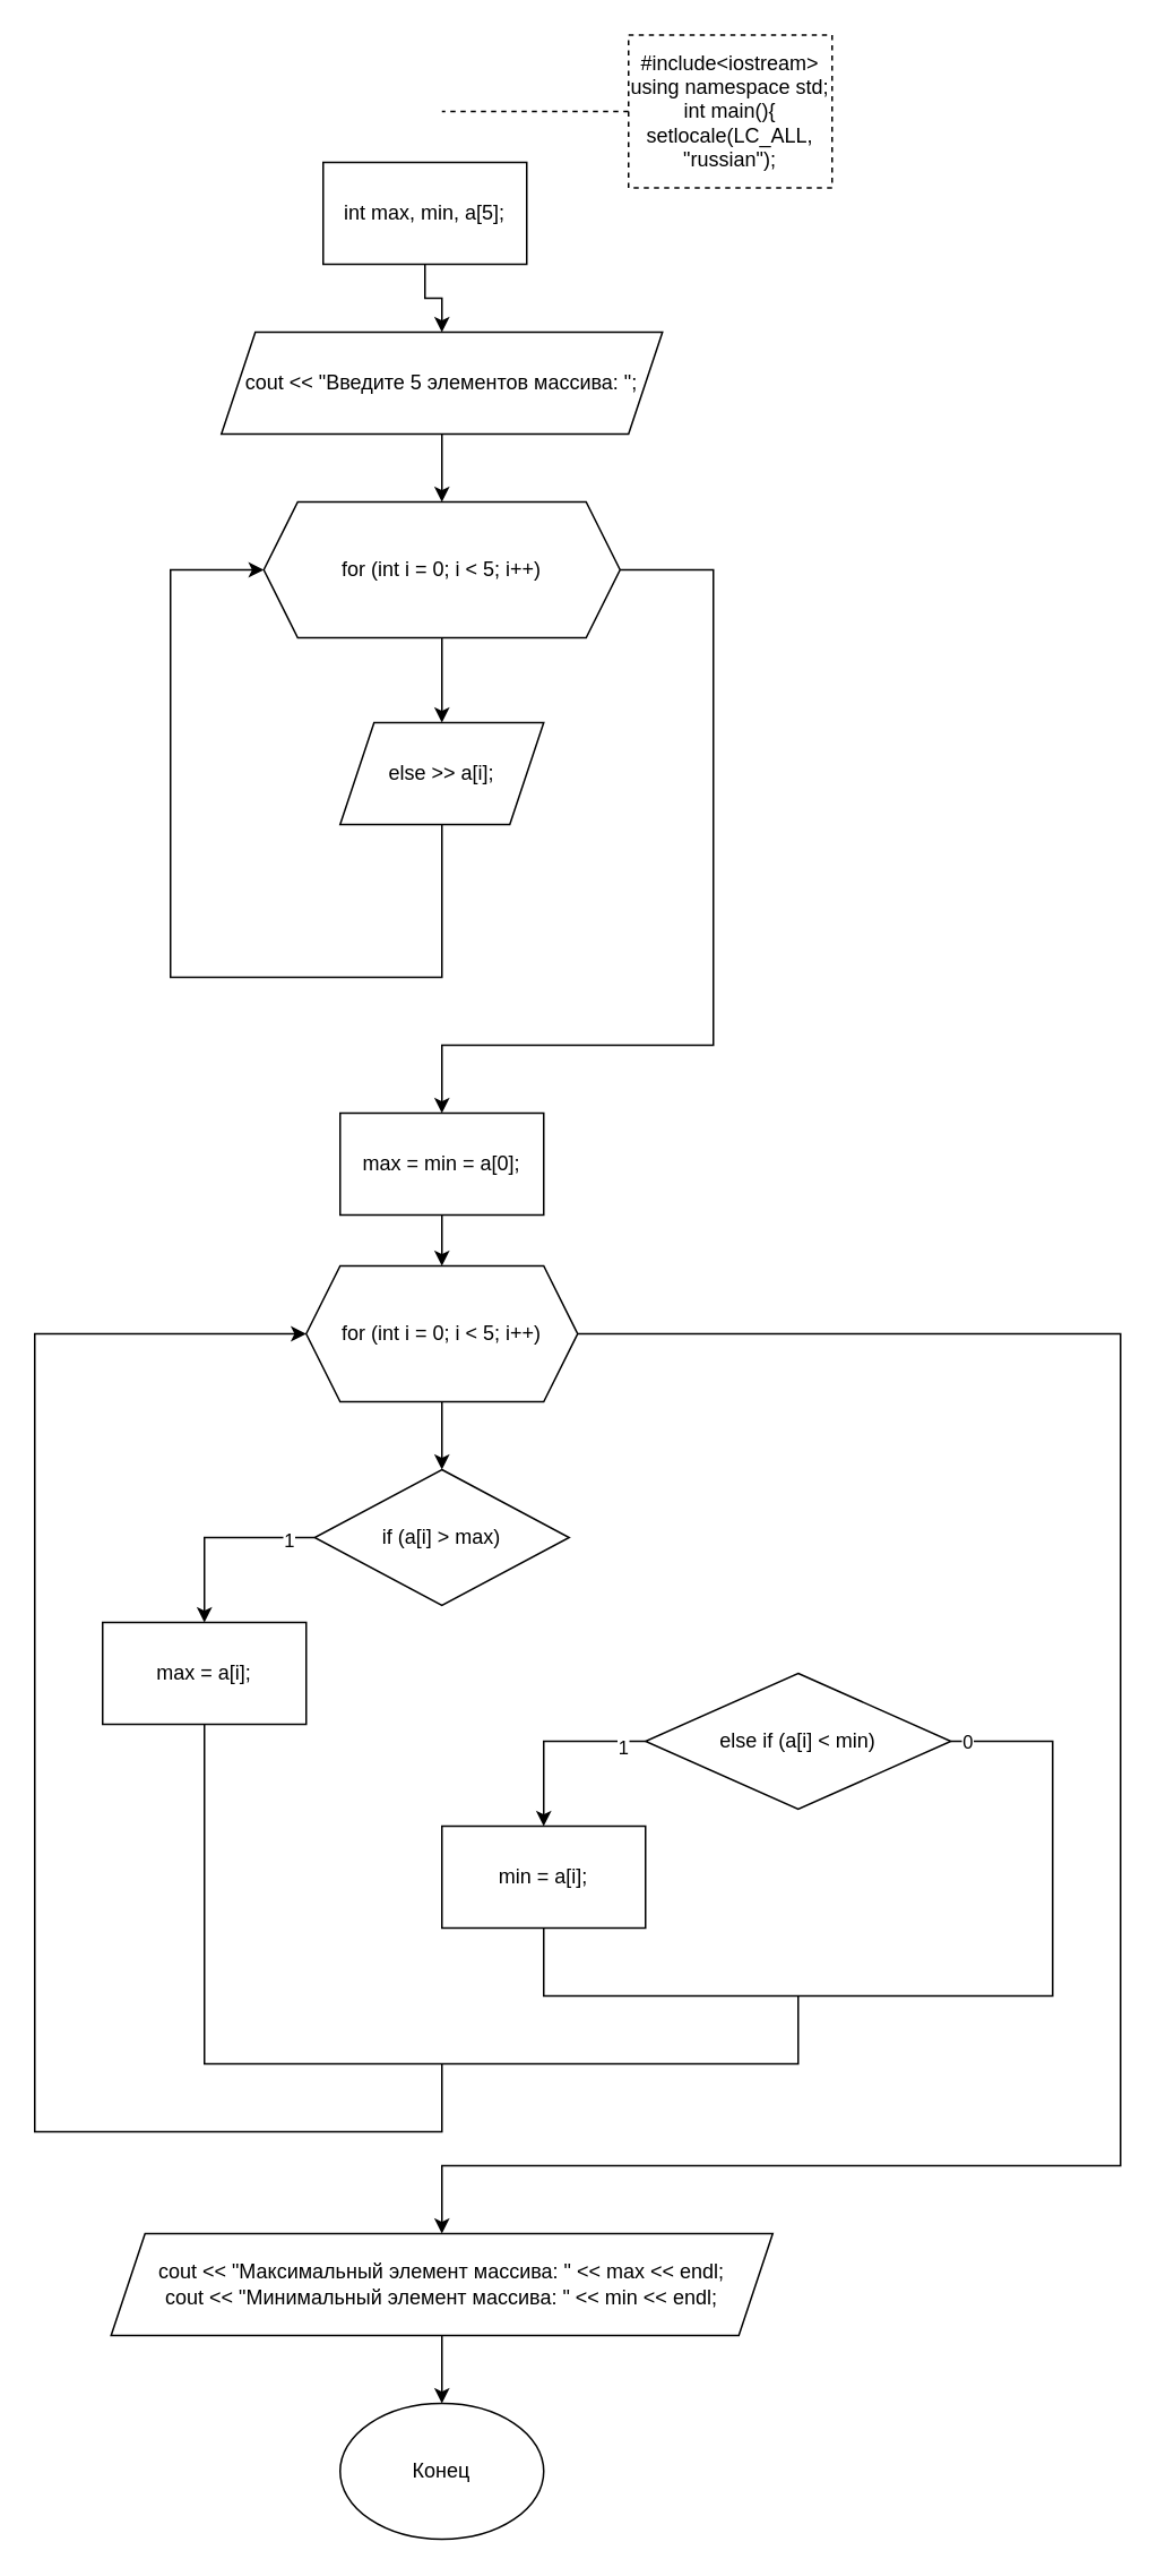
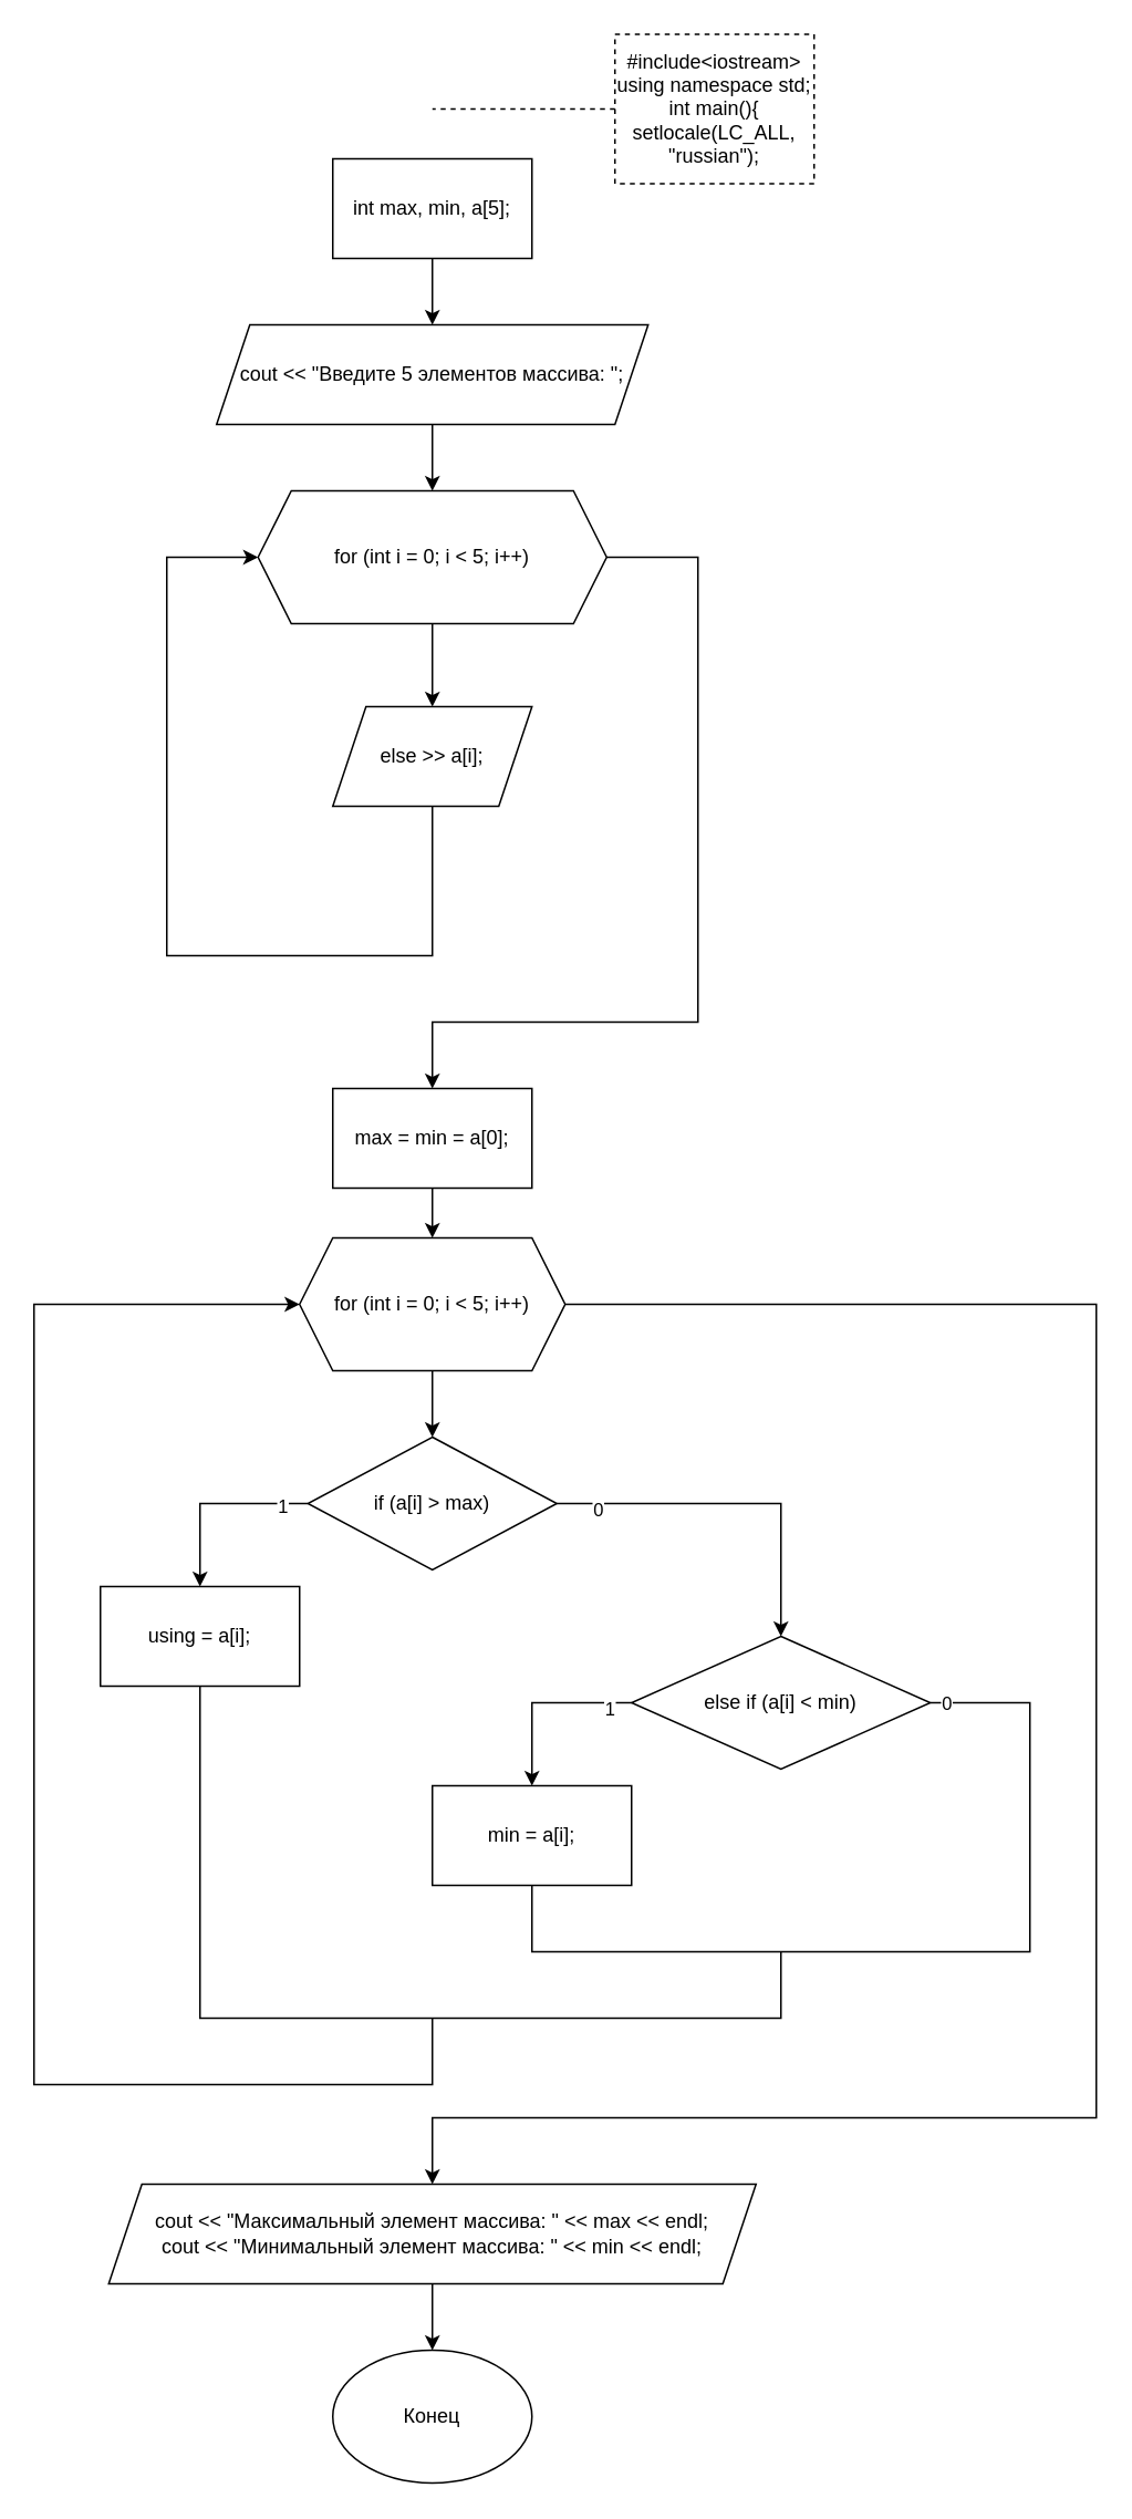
  <mxCell id="0" />
  <mxCell id="1" parent="0" />
  <mxCell id="2" value="" style="edgeStyle=orthogonalEdgeStyle;rounded=0;orthogonalLoop=1;jettySize=auto;html=1;" edge="1" parent="1" source="3" target="34"><mxGeometry relative="1" as="geometry" /></mxCell>
- <mxCell id="3" value="&lt;span&gt;&#09;&lt;/span&gt;int max, min, a[5];" style="rounded=0;whiteSpace=wrap;html=1;" vertex="1" parent="1"><mxGeometry x="190" y="95" width="120" height="60" as="geometry" /></mxCell>
+ <mxCell id="3" value="&lt;span&gt;&#09;&lt;/span&gt;int max, min, a[5];" style="rounded=0;whiteSpace=wrap;html=1;" vertex="1" parent="1"><mxGeometry x="200" y="95" width="120" height="60" as="geometry" /></mxCell>
  <mxCell id="4" value="&lt;div&gt;#include&amp;lt;iostream&amp;gt;&lt;/div&gt;&lt;div&gt;using namespace std;&lt;/div&gt;&lt;div&gt;int main(){&lt;/div&gt;&lt;div&gt;&lt;span&gt;&#09;&lt;/span&gt;setlocale(LC_ALL, &quot;russian&quot;);&lt;br&gt;&lt;/div&gt;" style="rounded=0;whiteSpace=wrap;html=1;dashed=1;" vertex="1" parent="1"><mxGeometry x="370" y="20" width="120" height="90" as="geometry" /></mxCell>
  <mxCell id="5" value="" style="endArrow=none;dashed=1;html=1;rounded=0;exitX=0;exitY=0.5;exitDx=0;exitDy=0;" edge="1" parent="1" source="4"><mxGeometry width="50" height="50" relative="1" as="geometry"><mxPoint x="250" y="385" as="sourcePoint" /><mxPoint x="260" y="65" as="targetPoint" /></mxGeometry></mxCell>
  <mxCell id="6" style="edgeStyle=orthogonalEdgeStyle;rounded=0;orthogonalLoop=1;jettySize=auto;html=1;" edge="1" parent="1" source="7"><mxGeometry relative="1" as="geometry"><mxPoint x="260" y="655" as="targetPoint" /><Array as="points"><mxPoint x="420" y="335" /><mxPoint x="420" y="615" /><mxPoint x="260" y="615" /></Array></mxGeometry></mxCell>
  <mxCell id="7" value="&lt;span&gt;&#09;&lt;/span&gt;for (int i = 0; i &amp;lt; 5; i++)" style="shape=hexagon;perimeter=hexagonPerimeter2;whiteSpace=wrap;html=1;fixedSize=1;rounded=0;" vertex="1" parent="1"><mxGeometry x="155" y="295" width="210" height="80" as="geometry" /></mxCell>
  <mxCell id="8" value="" style="edgeStyle=orthogonalEdgeStyle;rounded=0;orthogonalLoop=1;jettySize=auto;html=1;exitX=0.5;exitY=1;exitDx=0;exitDy=0;" edge="1" parent="1" source="7" target="10"><mxGeometry relative="1" as="geometry"><mxPoint x="260" y="475" as="sourcePoint" /></mxGeometry></mxCell>
  <mxCell id="9" style="edgeStyle=orthogonalEdgeStyle;rounded=0;orthogonalLoop=1;jettySize=auto;html=1;entryX=0;entryY=0.5;entryDx=0;entryDy=0;" edge="1" parent="1" source="10" target="7"><mxGeometry relative="1" as="geometry"><Array as="points"><mxPoint x="260" y="575" /><mxPoint x="100" y="575" /><mxPoint x="100" y="335" /></Array></mxGeometry></mxCell>
  <mxCell id="10" value="else &amp;gt;&amp;gt; a[i];" style="shape=parallelogram;perimeter=parallelogramPerimeter;whiteSpace=wrap;html=1;fixedSize=1;" vertex="1" parent="1"><mxGeometry x="200" y="425" width="120" height="60" as="geometry" /></mxCell>
  <mxCell id="11" value="" style="edgeStyle=orthogonalEdgeStyle;rounded=0;orthogonalLoop=1;jettySize=auto;html=1;" edge="1" parent="1" source="12" target="15"><mxGeometry relative="1" as="geometry" /></mxCell>
  <mxCell id="12" value="&lt;span&gt;&#09;&lt;/span&gt;max = min = a[0];" style="rounded=0;whiteSpace=wrap;html=1;" vertex="1" parent="1"><mxGeometry x="200" y="655" width="120" height="60" as="geometry" /></mxCell>
  <mxCell id="13" value="" style="edgeStyle=orthogonalEdgeStyle;rounded=0;orthogonalLoop=1;jettySize=auto;html=1;" edge="1" parent="1" source="15" target="20"><mxGeometry relative="1" as="geometry" /></mxCell>
  <mxCell id="14" value="" style="edgeStyle=orthogonalEdgeStyle;rounded=0;orthogonalLoop=1;jettySize=auto;html=1;entryX=0.5;entryY=0;entryDx=0;entryDy=0;" edge="1" parent="1" source="15" target="23"><mxGeometry relative="1" as="geometry"><Array as="points"><mxPoint x="660" y="785" /><mxPoint x="660" y="1275" /><mxPoint x="260" y="1275" /></Array></mxGeometry></mxCell>
  <mxCell id="15" value="&lt;span&gt;&#09;&lt;/span&gt;for (int i = 0; i &amp;lt; 5; i++)" style="shape=hexagon;perimeter=hexagonPerimeter2;whiteSpace=wrap;html=1;fixedSize=1;rounded=0;" vertex="1" parent="1"><mxGeometry x="180" y="745" width="160" height="80" as="geometry" /></mxCell>
  <mxCell id="16" style="edgeStyle=orthogonalEdgeStyle;rounded=0;orthogonalLoop=1;jettySize=auto;html=1;entryX=0.5;entryY=0;entryDx=0;entryDy=0;" edge="1" parent="1" source="20" target="21"><mxGeometry relative="1" as="geometry" /></mxCell>
  <mxCell id="17" value="1" style="edgeLabel;html=1;align=center;verticalAlign=middle;resizable=0;points=[];" vertex="1" connectable="0" parent="16"><mxGeometry x="-0.722" y="1" relative="1" as="geometry"><mxPoint as="offset" /></mxGeometry></mxCell>
+ <mxCell id="18" style="edgeStyle=orthogonalEdgeStyle;rounded=0;orthogonalLoop=1;jettySize=auto;html=1;entryX=0.5;entryY=0;entryDx=0;entryDy=0;" edge="1" parent="1" source="20" target="27"><mxGeometry relative="1" as="geometry" /></mxCell>
+ <mxCell id="19" value="0" style="edgeLabel;html=1;align=center;verticalAlign=middle;resizable=0;points=[];" vertex="1" connectable="0" parent="18"><mxGeometry x="-0.777" y="-3" relative="1" as="geometry"><mxPoint as="offset" /></mxGeometry></mxCell>
  <mxCell id="20" value="&lt;span&gt;&#09;&#09;&lt;/span&gt;if (a[i] &amp;gt; max)" style="rhombus;whiteSpace=wrap;html=1;rounded=0;" vertex="1" parent="1"><mxGeometry x="185" y="865" width="150" height="80" as="geometry" /></mxCell>
- <mxCell id="21" value="&lt;span&gt;&#09;&#09;&#09;&lt;/span&gt;max = a[i];" style="rounded=0;whiteSpace=wrap;html=1;align=center;" vertex="1" parent="1"><mxGeometry x="60" y="955" width="120" height="60" as="geometry" /></mxCell>
+ <mxCell id="21" value="&lt;span&gt;&#09;&#09;&#09;&lt;/span&gt;using = a[i];" style="rounded=0;whiteSpace=wrap;html=1;align=center;" vertex="1" parent="1"><mxGeometry x="60" y="955" width="120" height="60" as="geometry" /></mxCell>
  <mxCell id="22" value="" style="edgeStyle=orthogonalEdgeStyle;rounded=0;orthogonalLoop=1;jettySize=auto;html=1;" edge="1" parent="1" source="23" target="24"><mxGeometry relative="1" as="geometry" /></mxCell>
  <mxCell id="23" value="&lt;div&gt;&lt;span&gt;&#09;&lt;/span&gt;cout &amp;lt;&amp;lt; &quot;Максимальный элемент массива: &quot; &amp;lt;&amp;lt; max &amp;lt;&amp;lt; endl;&lt;/div&gt;&lt;div&gt;&lt;span&gt;&#09;&lt;/span&gt;cout &amp;lt;&amp;lt; &quot;Минимальный элемент массива: &quot; &amp;lt;&amp;lt; min &amp;lt;&amp;lt; endl;&lt;/div&gt;" style="shape=parallelogram;perimeter=parallelogramPerimeter;whiteSpace=wrap;html=1;fixedSize=1;rounded=0;" vertex="1" parent="1"><mxGeometry x="65" y="1315" width="390" height="60" as="geometry" /></mxCell>
  <mxCell id="24" value="Конец" style="ellipse;whiteSpace=wrap;html=1;" vertex="1" parent="1"><mxGeometry x="200" y="1415" width="120" height="80" as="geometry" /></mxCell>
  <mxCell id="25" style="edgeStyle=orthogonalEdgeStyle;rounded=0;orthogonalLoop=1;jettySize=auto;html=1;entryX=0.5;entryY=0;entryDx=0;entryDy=0;exitX=0;exitY=0.5;exitDx=0;exitDy=0;" edge="1" parent="1" source="27" target="28"><mxGeometry relative="1" as="geometry" /></mxCell>
  <mxCell id="26" value="1" style="edgeLabel;html=1;align=center;verticalAlign=middle;resizable=0;points=[];" vertex="1" connectable="0" parent="25"><mxGeometry x="-0.749" y="3" relative="1" as="geometry"><mxPoint as="offset" /></mxGeometry></mxCell>
  <mxCell id="27" value="&lt;span&gt;&#09;&#09;&lt;/span&gt;else if (a[i] &amp;lt; min)" style="rhombus;whiteSpace=wrap;html=1;align=center;" vertex="1" parent="1"><mxGeometry x="380" y="985" width="180" height="80" as="geometry" /></mxCell>
  <mxCell id="28" value="&lt;span&gt;&#09;&#09;&#09;&lt;/span&gt;min = a[i];" style="rounded=0;whiteSpace=wrap;html=1;align=center;" vertex="1" parent="1"><mxGeometry x="260" y="1075" width="120" height="60" as="geometry" /></mxCell>
  <mxCell id="29" value="" style="endArrow=none;html=1;rounded=0;exitX=0.5;exitY=1;exitDx=0;exitDy=0;entryX=1;entryY=0.5;entryDx=0;entryDy=0;" edge="1" parent="1" source="28" target="27"><mxGeometry width="50" height="50" relative="1" as="geometry"><mxPoint x="370" y="1115" as="sourcePoint" /><mxPoint x="420" y="1065" as="targetPoint" /><Array as="points"><mxPoint x="320" y="1175" /><mxPoint x="620" y="1175" /><mxPoint x="620" y="1025" /><mxPoint x="580" y="1025" /></Array></mxGeometry></mxCell>
  <mxCell id="30" value="0" style="edgeLabel;html=1;align=center;verticalAlign=middle;resizable=0;points=[];" vertex="1" connectable="0" parent="29"><mxGeometry x="0.968" relative="1" as="geometry"><mxPoint as="offset" /></mxGeometry></mxCell>
  <mxCell id="31" value="" style="endArrow=none;html=1;rounded=0;exitX=0.5;exitY=1;exitDx=0;exitDy=0;" edge="1" parent="1" source="21"><mxGeometry width="50" height="50" relative="1" as="geometry"><mxPoint x="360" y="1065" as="sourcePoint" /><mxPoint x="470" y="1175" as="targetPoint" /><Array as="points"><mxPoint x="120" y="1215" /><mxPoint x="470" y="1215" /></Array></mxGeometry></mxCell>
  <mxCell id="32" value="" style="endArrow=classic;html=1;rounded=0;entryX=0;entryY=0.5;entryDx=0;entryDy=0;" edge="1" parent="1" target="15"><mxGeometry width="50" height="50" relative="1" as="geometry"><mxPoint x="260" y="1215" as="sourcePoint" /><mxPoint x="470" y="965" as="targetPoint" /><Array as="points"><mxPoint x="260" y="1255" /><mxPoint x="20" y="1255" /><mxPoint x="20" y="785" /></Array></mxGeometry></mxCell>
  <mxCell id="33" value="" style="edgeStyle=orthogonalEdgeStyle;rounded=0;orthogonalLoop=1;jettySize=auto;html=1;" edge="1" parent="1" source="34" target="7"><mxGeometry relative="1" as="geometry" /></mxCell>
  <mxCell id="34" value="&lt;span&gt;&#09;&lt;/span&gt;cout &amp;lt;&amp;lt; &quot;Введите 5 элементов массива: &quot;;" style="shape=parallelogram;perimeter=parallelogramPerimeter;whiteSpace=wrap;html=1;fixedSize=1;rounded=0;" vertex="1" parent="1"><mxGeometry x="130" y="195" width="260" height="60" as="geometry" /></mxCell>
